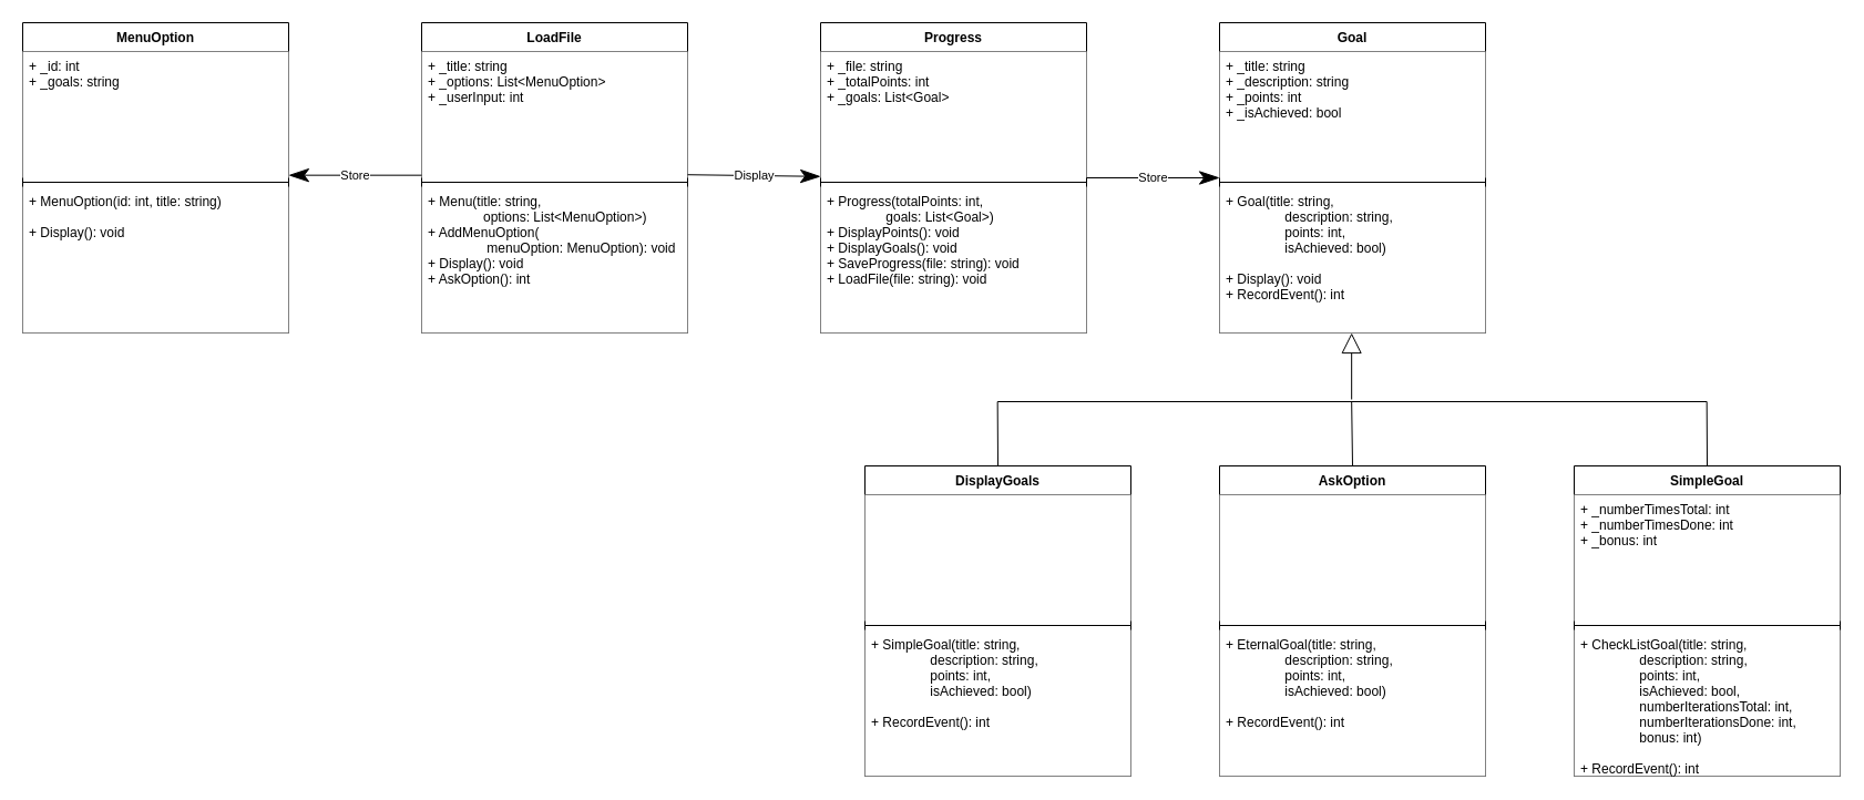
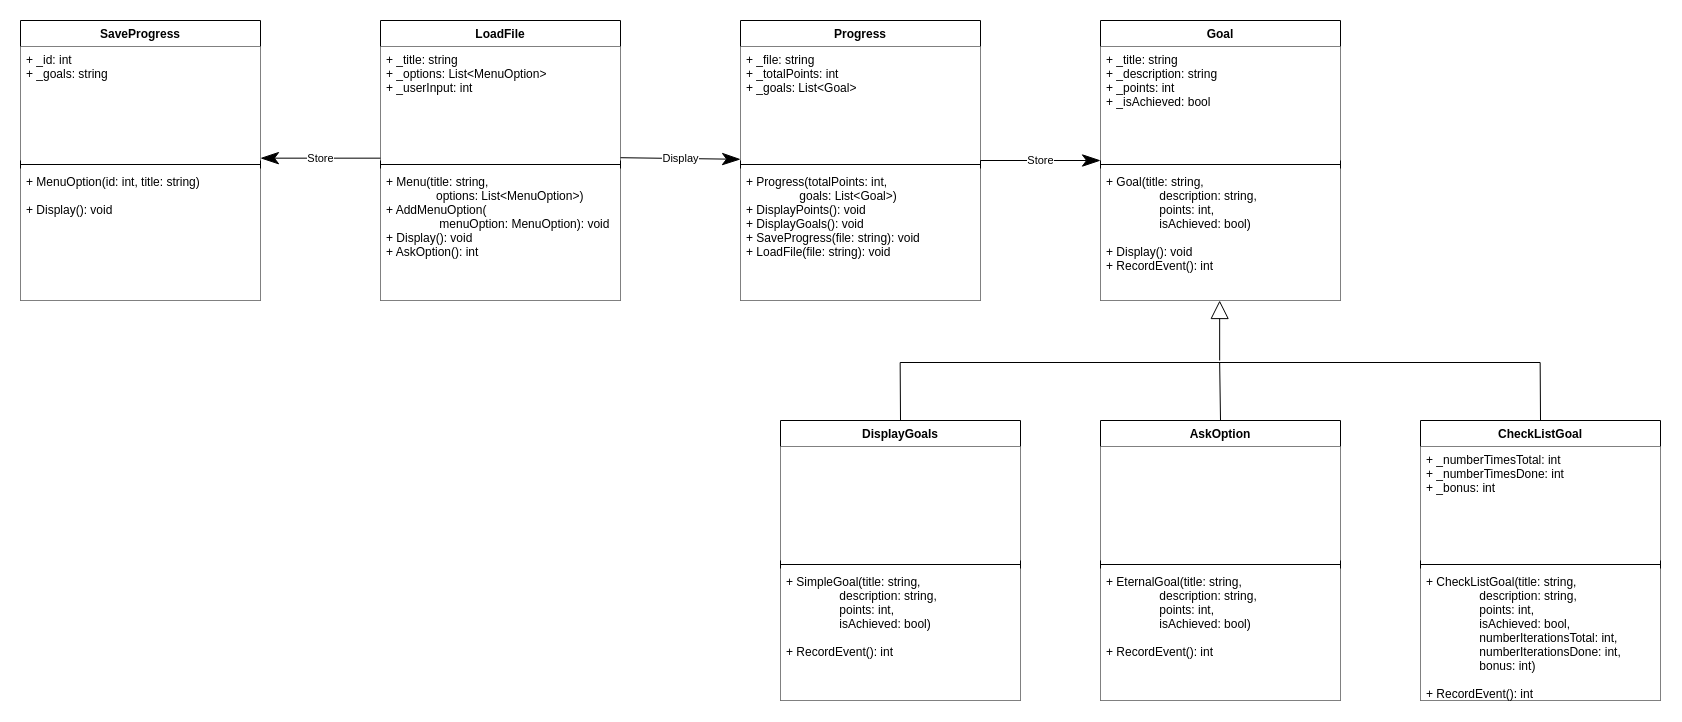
  <mxCell id="0" />
  <mxCell id="1" parent="0" />
  <mxCell id="2" value="Goal" style="swimlane;fontStyle=1;align=center;verticalAlign=top;childLayout=stackLayout;horizontal=1;startSize=26;horizontalStack=0;resizeParent=1;resizeParentMax=0;resizeLast=0;collapsible=1;marginBottom=0;" parent="1" vertex="1"><mxGeometry x="1100" y="20" width="240" height="280" as="geometry" /></mxCell>
  <mxCell id="3" value="+ _title: string&#10;+ _description: string&#10;+ _points: int&#10;+ _isAchieved: bool&#10;" style="text;strokeColor=none;fillColor=default;align=left;verticalAlign=top;spacingLeft=4;spacingRight=4;overflow=hidden;rotatable=0;points=[[0,0.5],[1,0.5]];portConstraint=eastwest;" parent="2" vertex="1"><mxGeometry y="26" width="240" height="114" as="geometry" /></mxCell>
  <mxCell id="4" value="" style="line;strokeWidth=1;fillColor=none;align=left;verticalAlign=middle;spacingTop=-1;spacingLeft=3;spacingRight=3;rotatable=0;labelPosition=right;points=[];portConstraint=eastwest;strokeColor=inherit;" parent="2" vertex="1"><mxGeometry y="140" width="240" height="8" as="geometry" /></mxCell>
  <mxCell id="5" value="+ Goal(title: string,&#10;                description: string,&#10;                points: int,&#10;                isAchieved: bool)&#10;&#10;+ Display(): void&#10;+ RecordEvent(): int&#10;" style="text;strokeColor=none;fillColor=default;align=left;verticalAlign=top;spacingLeft=4;spacingRight=4;overflow=hidden;rotatable=0;points=[[0,0.5],[1,0.5]];portConstraint=eastwest;" parent="2" vertex="1"><mxGeometry y="148" width="240" height="132" as="geometry" /></mxCell>
  <mxCell id="6" value="AskOption" style="swimlane;fontStyle=1;align=center;verticalAlign=top;childLayout=stackLayout;horizontal=1;startSize=26;horizontalStack=0;resizeParent=1;resizeParentMax=0;resizeLast=0;collapsible=1;marginBottom=0;" parent="1" vertex="1"><mxGeometry x="1100" y="420" width="240" height="280" as="geometry" /></mxCell>
  <mxCell id="7" value="" style="text;strokeColor=none;fillColor=default;align=left;verticalAlign=top;spacingLeft=4;spacingRight=4;overflow=hidden;rotatable=0;points=[[0,0.5],[1,0.5]];portConstraint=eastwest;" parent="6" vertex="1"><mxGeometry y="26" width="240" height="114" as="geometry" /></mxCell>
  <mxCell id="8" value="" style="line;strokeWidth=1;fillColor=none;align=left;verticalAlign=middle;spacingTop=-1;spacingLeft=3;spacingRight=3;rotatable=0;labelPosition=right;points=[];portConstraint=eastwest;strokeColor=inherit;" parent="6" vertex="1"><mxGeometry y="140" width="240" height="8" as="geometry" /></mxCell>
  <mxCell id="9" value="+ EternalGoal(title: string,&#10;                description: string,&#10;                points: int,&#10;                isAchieved: bool)&#10;&#10;+ RecordEvent(): int" style="text;strokeColor=none;fillColor=default;align=left;verticalAlign=top;spacingLeft=4;spacingRight=4;overflow=hidden;rotatable=0;points=[[0,0.5],[1,0.5]];portConstraint=eastwest;" parent="6" vertex="1"><mxGeometry y="148" width="240" height="132" as="geometry" /></mxCell>
  <mxCell id="10" value="DisplayGoals" style="swimlane;fontStyle=1;align=center;verticalAlign=top;childLayout=stackLayout;horizontal=1;startSize=26;horizontalStack=0;resizeParent=1;resizeParentMax=0;resizeLast=0;collapsible=1;marginBottom=0;" parent="1" vertex="1"><mxGeometry x="780" y="420" width="240" height="280" as="geometry" /></mxCell>
  <mxCell id="11" value="" style="text;strokeColor=none;fillColor=default;align=left;verticalAlign=top;spacingLeft=4;spacingRight=4;overflow=hidden;rotatable=0;points=[[0,0.5],[1,0.5]];portConstraint=eastwest;" parent="10" vertex="1"><mxGeometry y="26" width="240" height="114" as="geometry" /></mxCell>
  <mxCell id="12" value="" style="line;strokeWidth=1;fillColor=none;align=left;verticalAlign=middle;spacingTop=-1;spacingLeft=3;spacingRight=3;rotatable=0;labelPosition=right;points=[];portConstraint=eastwest;strokeColor=inherit;" parent="10" vertex="1"><mxGeometry y="140" width="240" height="8" as="geometry" /></mxCell>
  <mxCell id="13" value="+ SimpleGoal(title: string,&#10;                description: string,&#10;                points: int,&#10;                isAchieved: bool)&#10;&#10;+ RecordEvent(): int" style="text;strokeColor=none;fillColor=default;align=left;verticalAlign=top;spacingLeft=4;spacingRight=4;overflow=hidden;rotatable=0;points=[[0,0.5],[1,0.5]];portConstraint=eastwest;" parent="10" vertex="1"><mxGeometry y="148" width="240" height="132" as="geometry" /></mxCell>
- <mxCell id="14" value="SimpleGoal" style="swimlane;fontStyle=1;align=center;verticalAlign=top;childLayout=stackLayout;horizontal=1;startSize=26;horizontalStack=0;resizeParent=1;resizeParentMax=0;resizeLast=0;collapsible=1;marginBottom=0;" parent="1" vertex="1"><mxGeometry x="1420" y="420" width="240" height="280" as="geometry" /></mxCell>
+ <mxCell id="14" value="CheckListGoal" style="swimlane;fontStyle=1;align=center;verticalAlign=top;childLayout=stackLayout;horizontal=1;startSize=26;horizontalStack=0;resizeParent=1;resizeParentMax=0;resizeLast=0;collapsible=1;marginBottom=0;" parent="1" vertex="1"><mxGeometry x="1420" y="420" width="240" height="280" as="geometry" /></mxCell>
  <mxCell id="15" value="+ _numberTimesTotal: int&#10;+ _numberTimesDone: int&#10;+ _bonus: int&#10;" style="text;strokeColor=none;fillColor=default;align=left;verticalAlign=top;spacingLeft=4;spacingRight=4;overflow=hidden;rotatable=0;points=[[0,0.5],[1,0.5]];portConstraint=eastwest;" parent="14" vertex="1"><mxGeometry y="26" width="240" height="114" as="geometry" /></mxCell>
  <mxCell id="16" value="" style="line;strokeWidth=1;fillColor=none;align=left;verticalAlign=middle;spacingTop=-1;spacingLeft=3;spacingRight=3;rotatable=0;labelPosition=right;points=[];portConstraint=eastwest;strokeColor=inherit;" parent="14" vertex="1"><mxGeometry y="140" width="240" height="8" as="geometry" /></mxCell>
  <mxCell id="17" value="+ CheckListGoal(title: string,&#10;                description: string,&#10;                points: int,&#10;                isAchieved: bool,&#10;                numberIterationsTotal: int,&#10;                numberIterationsDone: int,&#10;                bonus: int)&#10;&#10;+ RecordEvent(): int&#10;" style="text;strokeColor=none;fillColor=default;align=left;verticalAlign=top;spacingLeft=4;spacingRight=4;overflow=hidden;rotatable=0;points=[[0,0.5],[1,0.5]];portConstraint=eastwest;" parent="14" vertex="1"><mxGeometry y="148" width="240" height="132" as="geometry" /></mxCell>
  <mxCell id="18" value="LoadFile" style="swimlane;fontStyle=1;align=center;verticalAlign=top;childLayout=stackLayout;horizontal=1;startSize=26;horizontalStack=0;resizeParent=1;resizeParentMax=0;resizeLast=0;collapsible=1;marginBottom=0;" parent="1" vertex="1"><mxGeometry x="380" y="20" width="240" height="280" as="geometry"><mxRectangle x="40" y="40" width="70" height="30" as="alternateBounds" /></mxGeometry></mxCell>
  <mxCell id="19" value="+ _title: string&#10;+ _options: List&lt;MenuOption&gt;&#10;+ _userInput: int&#10;&#10;" style="text;strokeColor=none;fillColor=default;align=left;verticalAlign=top;spacingLeft=4;spacingRight=4;overflow=hidden;rotatable=0;points=[[0,0.5],[1,0.5]];portConstraint=eastwest;" parent="18" vertex="1"><mxGeometry y="26" width="240" height="114" as="geometry" /></mxCell>
  <mxCell id="20" value="" style="line;strokeWidth=1;fillColor=none;align=left;verticalAlign=middle;spacingTop=-1;spacingLeft=3;spacingRight=3;rotatable=0;labelPosition=right;points=[];portConstraint=eastwest;strokeColor=inherit;" parent="18" vertex="1"><mxGeometry y="140" width="240" height="8" as="geometry" /></mxCell>
  <mxCell id="21" value="+ Menu(title: string,&#10;               options: List&lt;MenuOption&gt;)&#10;+ AddMenuOption(&#10;                menuOption: MenuOption): void&#10;+ Display(): void&#10;+ AskOption(): int&#10;" style="text;strokeColor=none;fillColor=default;align=left;verticalAlign=top;spacingLeft=4;spacingRight=4;overflow=hidden;rotatable=0;points=[[0,0.5],[1,0.5]];portConstraint=eastwest;" parent="18" vertex="1"><mxGeometry y="148" width="240" height="132" as="geometry" /></mxCell>
- <mxCell id="22" value="MenuOption" style="swimlane;fontStyle=1;align=center;verticalAlign=top;childLayout=stackLayout;horizontal=1;startSize=26;horizontalStack=0;resizeParent=1;resizeParentMax=0;resizeLast=0;collapsible=1;marginBottom=0;" parent="1" vertex="1"><mxGeometry x="20" y="20" width="240" height="280" as="geometry" /></mxCell>
+ <mxCell id="22" value="SaveProgress" style="swimlane;fontStyle=1;align=center;verticalAlign=top;childLayout=stackLayout;horizontal=1;startSize=26;horizontalStack=0;resizeParent=1;resizeParentMax=0;resizeLast=0;collapsible=1;marginBottom=0;" parent="1" vertex="1"><mxGeometry x="20" y="20" width="240" height="280" as="geometry" /></mxCell>
  <mxCell id="23" value="+ _id: int&#10;+ _goals: string" style="text;strokeColor=none;fillColor=default;align=left;verticalAlign=top;spacingLeft=4;spacingRight=4;overflow=hidden;rotatable=0;points=[[0,0.5],[1,0.5]];portConstraint=eastwest;" parent="22" vertex="1"><mxGeometry y="26" width="240" height="114" as="geometry" /></mxCell>
  <mxCell id="24" value="" style="line;strokeWidth=1;fillColor=none;align=left;verticalAlign=middle;spacingTop=-1;spacingLeft=3;spacingRight=3;rotatable=0;labelPosition=right;points=[];portConstraint=eastwest;strokeColor=inherit;" parent="22" vertex="1"><mxGeometry y="140" width="240" height="8" as="geometry" /></mxCell>
  <mxCell id="25" value="+ MenuOption(id: int, title: string)&#10;&#10;+ Display(): void&#10;" style="text;strokeColor=none;fillColor=default;align=left;verticalAlign=top;spacingLeft=4;spacingRight=4;overflow=hidden;rotatable=0;points=[[0,0.5],[1,0.5]];portConstraint=eastwest;" parent="22" vertex="1"><mxGeometry y="148" width="240" height="132" as="geometry" /></mxCell>
  <mxCell id="26" value="Progress" style="swimlane;fontStyle=1;align=center;verticalAlign=top;childLayout=stackLayout;horizontal=1;startSize=26;horizontalStack=0;resizeParent=1;resizeParentMax=0;resizeLast=0;collapsible=1;marginBottom=0;" parent="1" vertex="1"><mxGeometry x="740" y="20" width="240" height="280" as="geometry" /></mxCell>
  <mxCell id="27" value="+ _file: string&#10;+ _totalPoints: int&#10;+ _goals: List&lt;Goal&gt;&#10;" style="text;strokeColor=none;fillColor=default;align=left;verticalAlign=top;spacingLeft=4;spacingRight=4;overflow=hidden;rotatable=0;points=[[0,0.5],[1,0.5]];portConstraint=eastwest;" parent="26" vertex="1"><mxGeometry y="26" width="240" height="114" as="geometry" /></mxCell>
  <mxCell id="28" value="" style="line;strokeWidth=1;fillColor=none;align=left;verticalAlign=middle;spacingTop=-1;spacingLeft=3;spacingRight=3;rotatable=0;labelPosition=right;points=[];portConstraint=eastwest;strokeColor=inherit;" parent="26" vertex="1"><mxGeometry y="140" width="240" height="8" as="geometry" /></mxCell>
  <mxCell id="29" value="+ Progress(totalPoints: int,&#10;                goals: List&lt;Goal&gt;)&#10;+ DisplayPoints(): void&#10;+ DisplayGoals(): void&#10;+ SaveProgress(file: string): void&#10;+ LoadFile(file: string): void&#10;" style="text;strokeColor=none;fillColor=default;align=left;verticalAlign=top;spacingLeft=4;spacingRight=4;overflow=hidden;rotatable=0;points=[[0,0.5],[1,0.5]];portConstraint=eastwest;" parent="26" vertex="1"><mxGeometry y="148" width="240" height="132" as="geometry" /></mxCell>
  <mxCell id="30" value="Store" style="endArrow=classicThin;endSize=16;endFill=1;html=1;rounded=0;" parent="1" edge="1"><mxGeometry width="160" relative="1" as="geometry"><mxPoint x="380" y="157.66" as="sourcePoint" /><mxPoint x="260" y="157.66" as="targetPoint" /></mxGeometry></mxCell>
  <mxCell id="31" value="Display" style="endArrow=classicThin;endSize=16;endFill=1;html=1;rounded=0;" edge="1" parent="1"><mxGeometry width="160" relative="1" as="geometry"><mxPoint x="620" y="157.21" as="sourcePoint" /><mxPoint x="740" y="158.8" as="targetPoint" /></mxGeometry></mxCell>
  <mxCell id="32" value="" style="endArrow=none;html=1;endSize=16;" edge="1" parent="1"><mxGeometry width="50" height="50" relative="1" as="geometry"><mxPoint x="899.66" y="362" as="sourcePoint" /><mxPoint x="1539.66" y="362" as="targetPoint" /></mxGeometry></mxCell>
  <mxCell id="33" value="" style="endArrow=none;html=1;endSize=16;exitX=0.5;exitY=0;exitDx=0;exitDy=0;" edge="1" parent="1" source="14"><mxGeometry width="50" height="50" relative="1" as="geometry"><mxPoint x="1540" y="400" as="sourcePoint" /><mxPoint x="1539.66" y="362" as="targetPoint" /></mxGeometry></mxCell>
  <mxCell id="34" value="" style="endArrow=none;html=1;endSize=16;exitX=0.5;exitY=0;exitDx=0;exitDy=0;" edge="1" parent="1" source="6"><mxGeometry width="50" height="50" relative="1" as="geometry"><mxPoint x="1219" y="400" as="sourcePoint" /><mxPoint x="1219.16" y="362" as="targetPoint" /></mxGeometry></mxCell>
  <mxCell id="35" value="" style="endArrow=none;html=1;endSize=16;exitX=0.5;exitY=0;exitDx=0;exitDy=0;" edge="1" parent="1" source="10"><mxGeometry width="50" height="50" relative="1" as="geometry"><mxPoint x="900" y="410" as="sourcePoint" /><mxPoint x="899.66" y="362" as="targetPoint" /></mxGeometry></mxCell>
  <mxCell id="36" value="" style="endArrow=block;html=1;endSize=16;exitX=0.5;exitY=0;exitDx=0;exitDy=0;endFill=0;" edge="1" parent="1"><mxGeometry width="50" height="50" relative="1" as="geometry"><mxPoint x="1219.16" y="360" as="sourcePoint" /><mxPoint x="1219.16" y="300" as="targetPoint" /></mxGeometry></mxCell>
  <mxCell id="37" value="Store" style="endArrow=classicThin;endSize=16;endFill=1;html=1;rounded=0;exitX=1;exitY=0.5;exitDx=0;exitDy=0;" edge="1" parent="1" source="26"><mxGeometry width="160" relative="1" as="geometry"><mxPoint x="1010" y="130" as="sourcePoint" /><mxPoint x="1100" y="160" as="targetPoint" /></mxGeometry></mxCell>
